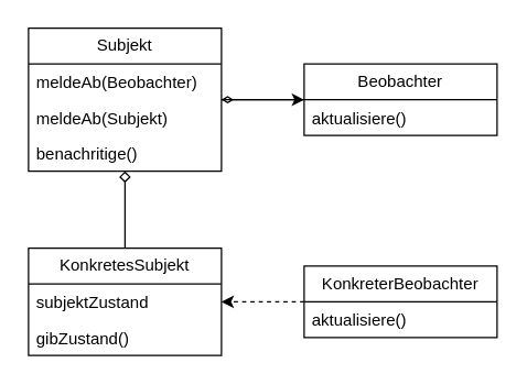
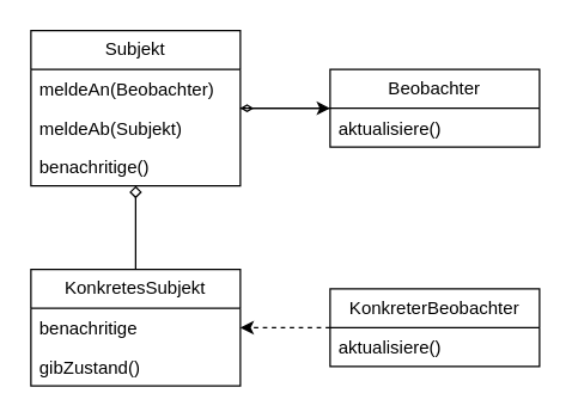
  <mxCell id="0" />
  <mxCell id="1" parent="0" />
  <mxCell id="2" style="edgeStyle=orthogonalEdgeStyle;rounded=0;orthogonalLoop=1;jettySize=auto;html=1;" edge="1" parent="1" source="3" target="11"><mxGeometry relative="1" as="geometry" /></mxCell>
  <mxCell id="3" value="Subjekt" style="swimlane;fontStyle=0;childLayout=stackLayout;horizontal=1;startSize=26;fillColor=none;horizontalStack=0;resizeParent=1;resizeParentMax=0;resizeLast=0;collapsible=1;marginBottom=0;whiteSpace=wrap;html=1;" vertex="1" parent="1"><mxGeometry x="20" y="20" width="140" height="104" as="geometry" /></mxCell>
- <mxCell id="4" value="meldeAb(Beobachter)" style="text;strokeColor=none;fillColor=none;align=left;verticalAlign=top;spacingLeft=4;spacingRight=4;overflow=hidden;rotatable=0;points=[[0,0.5],[1,0.5]];portConstraint=eastwest;whiteSpace=wrap;html=1;" vertex="1" parent="3"><mxGeometry y="26" width="140" height="26" as="geometry" /></mxCell>
+ <mxCell id="4" value="meldeAn(Beobachter)" style="text;strokeColor=none;fillColor=none;align=left;verticalAlign=top;spacingLeft=4;spacingRight=4;overflow=hidden;rotatable=0;points=[[0,0.5],[1,0.5]];portConstraint=eastwest;whiteSpace=wrap;html=1;" vertex="1" parent="3"><mxGeometry y="26" width="140" height="26" as="geometry" /></mxCell>
  <mxCell id="5" value="meldeAb(Subjekt)" style="text;strokeColor=none;fillColor=none;align=left;verticalAlign=top;spacingLeft=4;spacingRight=4;overflow=hidden;rotatable=0;points=[[0,0.5],[1,0.5]];portConstraint=eastwest;whiteSpace=wrap;html=1;" vertex="1" parent="3"><mxGeometry y="52" width="140" height="26" as="geometry" /></mxCell>
  <mxCell id="6" value="benachritige()" style="text;strokeColor=none;fillColor=none;align=left;verticalAlign=top;spacingLeft=4;spacingRight=4;overflow=hidden;rotatable=0;points=[[0,0.5],[1,0.5]];portConstraint=eastwest;whiteSpace=wrap;html=1;" vertex="1" parent="3"><mxGeometry y="78" width="140" height="26" as="geometry" /></mxCell>
  <mxCell id="7" value="" style="edgeStyle=orthogonalEdgeStyle;rounded=0;orthogonalLoop=1;jettySize=auto;html=1;endArrow=diamond;endFill=0;" edge="1" parent="1" source="8" target="3"><mxGeometry relative="1" as="geometry"><mxPoint x="150" y="150" as="targetPoint" /></mxGeometry></mxCell>
  <mxCell id="8" value="KonkretesSubjekt" style="swimlane;fontStyle=0;childLayout=stackLayout;horizontal=1;startSize=26;fillColor=none;horizontalStack=0;resizeParent=1;resizeParentMax=0;resizeLast=0;collapsible=1;marginBottom=0;whiteSpace=wrap;html=1;" vertex="1" parent="1"><mxGeometry x="20" y="180" width="140" height="78" as="geometry" /></mxCell>
- <mxCell id="9" value="subjektZustand" style="text;strokeColor=none;fillColor=none;align=left;verticalAlign=top;spacingLeft=4;spacingRight=4;overflow=hidden;rotatable=0;points=[[0,0.5],[1,0.5]];portConstraint=eastwest;whiteSpace=wrap;html=1;" vertex="1" parent="8"><mxGeometry y="26" width="140" height="26" as="geometry" /></mxCell>
+ <mxCell id="9" value="benachritige" style="text;strokeColor=none;fillColor=none;align=left;verticalAlign=top;spacingLeft=4;spacingRight=4;overflow=hidden;rotatable=0;points=[[0,0.5],[1,0.5]];portConstraint=eastwest;whiteSpace=wrap;html=1;" vertex="1" parent="8"><mxGeometry y="26" width="140" height="26" as="geometry" /></mxCell>
  <mxCell id="10" value="gibZustand()" style="text;strokeColor=none;fillColor=none;align=left;verticalAlign=top;spacingLeft=4;spacingRight=4;overflow=hidden;rotatable=0;points=[[0,0.5],[1,0.5]];portConstraint=eastwest;whiteSpace=wrap;html=1;" vertex="1" parent="8"><mxGeometry y="52" width="140" height="26" as="geometry" /></mxCell>
  <mxCell id="11" value="Beobachter" style="swimlane;fontStyle=0;childLayout=stackLayout;horizontal=1;startSize=26;fillColor=none;horizontalStack=0;resizeParent=1;resizeParentMax=0;resizeLast=0;collapsible=1;marginBottom=0;whiteSpace=wrap;html=1;" vertex="1" parent="1"><mxGeometry x="220" y="46" width="140" height="52" as="geometry" /></mxCell>
  <mxCell id="12" value="aktualisiere()" style="text;strokeColor=none;fillColor=none;align=left;verticalAlign=top;spacingLeft=4;spacingRight=4;overflow=hidden;rotatable=0;points=[[0,0.5],[1,0.5]];portConstraint=eastwest;whiteSpace=wrap;html=1;" vertex="1" parent="11"><mxGeometry y="26" width="140" height="26" as="geometry" /></mxCell>
  <mxCell id="13" style="edgeStyle=orthogonalEdgeStyle;rounded=0;orthogonalLoop=1;jettySize=auto;html=1;exitX=0;exitY=0.5;exitDx=0;exitDy=0;dashed=1;" edge="1" parent="1" source="14" target="8"><mxGeometry relative="1" as="geometry" /></mxCell>
  <mxCell id="14" value="KonkreterBeobachter" style="swimlane;fontStyle=0;childLayout=stackLayout;horizontal=1;startSize=26;fillColor=none;horizontalStack=0;resizeParent=1;resizeParentMax=0;resizeLast=0;collapsible=1;marginBottom=0;whiteSpace=wrap;html=1;" vertex="1" parent="1"><mxGeometry x="220" y="193" width="140" height="52" as="geometry" /></mxCell>
  <mxCell id="15" value="aktualisiere()" style="text;strokeColor=none;fillColor=none;align=left;verticalAlign=top;spacingLeft=4;spacingRight=4;overflow=hidden;rotatable=0;points=[[0,0.5],[1,0.5]];portConstraint=eastwest;whiteSpace=wrap;html=1;" vertex="1" parent="14"><mxGeometry y="26" width="140" height="26" as="geometry" /></mxCell>
  <mxCell id="16" style="edgeStyle=orthogonalEdgeStyle;rounded=0;orthogonalLoop=1;jettySize=auto;html=1;endArrow=diamondThin;endFill=0;" edge="1" parent="1" source="11" target="3"><mxGeometry relative="1" as="geometry" /></mxCell>
